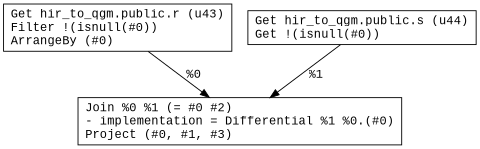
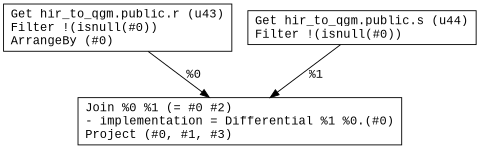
  digraph {
    fontname="Liberation Mono"
    node [shape=record fontname="Liberation Mono"]
    edge [fontname="Liberation Mono"]
    n1 [label="Get hir_to_qgm.public.r (u43)\lFilter !(isnull(#0))\lArrangeBy (#0)\l"]
    n2 [label="Join %0 %1 (= #0 #2)\l- implementation = Differential %1 %0.(#0)\lProject (#0, #1, #3)\l"]
-   n3 [label="Get hir_to_qgm.public.s (u44)\lGet !(isnull(#0))\l"]
+   n3 [label="Get hir_to_qgm.public.s (u44)\lFilter !(isnull(#0))\l"]
    n1 -> n2 [label="%0\l"]
    n3 -> n2 [label="%1\l"]
  }
